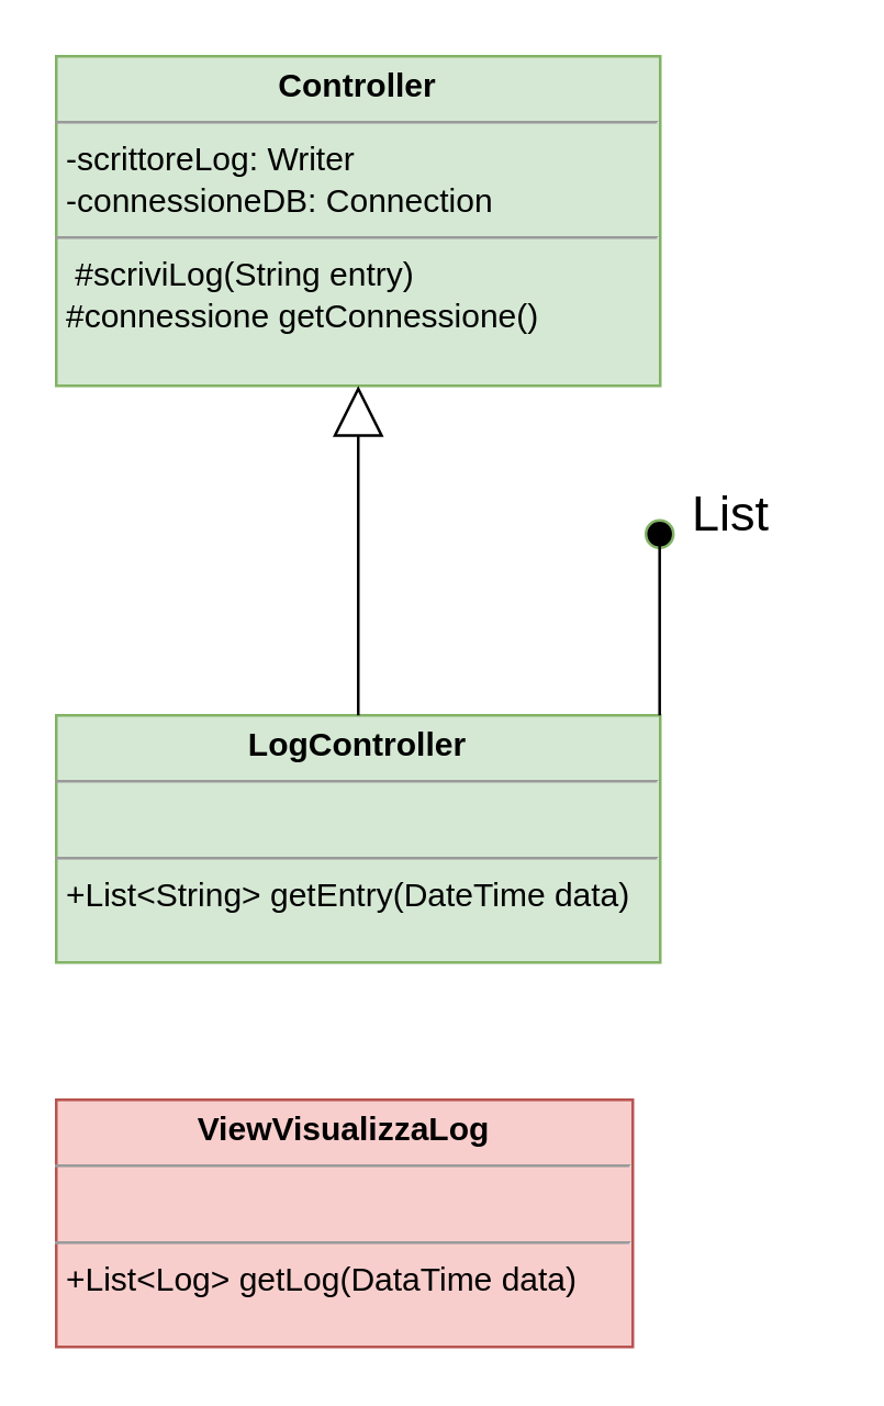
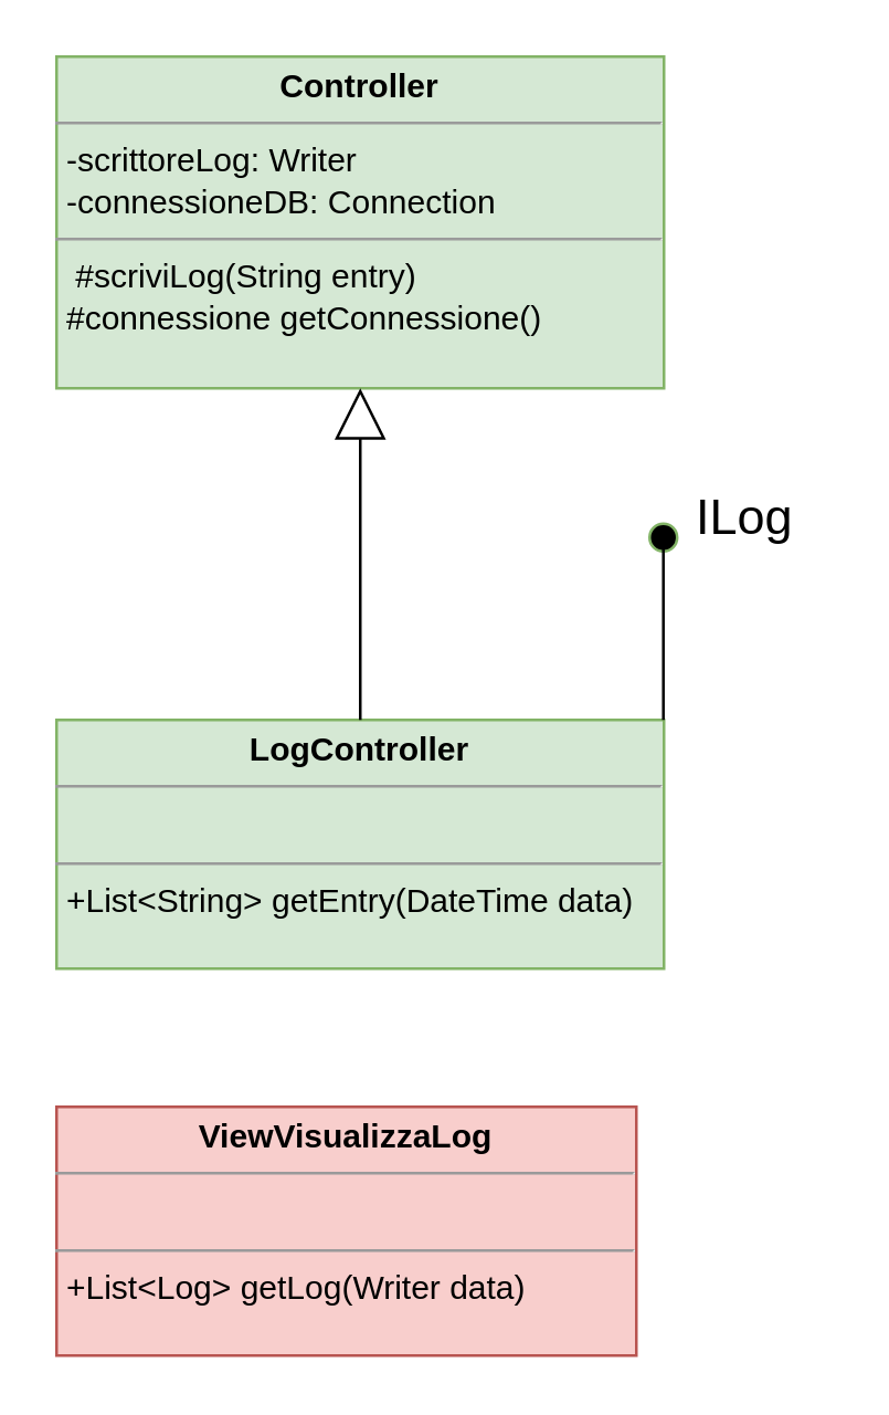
  <mxCell id="0" />
  <mxCell id="1" parent="0" />
  <mxCell id="2" value="&lt;p style=&quot;margin: 0px ; margin-top: 4px ; text-align: center&quot;&gt;&lt;b&gt;Controller&lt;/b&gt;&lt;/p&gt;&lt;hr size=&quot;1&quot;&gt;&lt;p style=&quot;margin: 0px ; margin-left: 4px&quot;&gt;-scrittoreLog: Writer&lt;/p&gt;&lt;p style=&quot;margin: 0px ; margin-left: 4px&quot;&gt;-connessioneDB: Connection&lt;br&gt;&lt;/p&gt;&lt;hr size=&quot;1&quot;&gt;&lt;p style=&quot;margin: 0px ; margin-left: 4px&quot;&gt;&amp;nbsp;#scriviLog(String entry)&lt;/p&gt;&lt;p style=&quot;margin: 0px ; margin-left: 4px&quot;&gt;#connessione getConnessione()&lt;br&gt;&lt;/p&gt;" style="verticalAlign=top;align=left;overflow=fill;fontSize=12;fontFamily=Helvetica;html=1;fillColor=#d5e8d4;strokeColor=#82b366;" parent="1" vertex="1"><mxGeometry x="20" y="20" width="220" height="120" as="geometry" /></mxCell>
  <mxCell id="3" value="&lt;p style=&quot;margin: 0px ; margin-top: 4px ; text-align: center&quot;&gt;&lt;b&gt;LogController&lt;/b&gt;&lt;br&gt;&lt;/p&gt;&lt;hr size=&quot;1&quot;&gt;&lt;p style=&quot;margin: 0px ; margin-left: 4px&quot;&gt;&lt;br&gt;&lt;/p&gt;&lt;hr size=&quot;1&quot;&gt;&lt;p style=&quot;margin: 0px ; margin-left: 4px&quot;&gt;+List&amp;lt;String&amp;gt; getEntry(DateTime data)&lt;br&gt;&lt;/p&gt;" style="verticalAlign=top;align=left;overflow=fill;fontSize=12;fontFamily=Helvetica;html=1;fillColor=#d5e8d4;strokeColor=#82b366;" parent="1" vertex="1"><mxGeometry x="20" y="260" width="220" height="90" as="geometry" /></mxCell>
- <mxCell id="4" value="&lt;p style=&quot;margin: 0px ; margin-top: 4px ; text-align: center&quot;&gt;&lt;b&gt;ViewVisualizzaLog&lt;/b&gt;&lt;br&gt;&lt;/p&gt;&lt;hr size=&quot;1&quot;&gt;&lt;p style=&quot;margin: 0px ; margin-left: 4px&quot;&gt;&lt;br&gt;&lt;/p&gt;&lt;hr size=&quot;1&quot;&gt;&lt;p style=&quot;margin: 0px ; margin-left: 4px&quot;&gt;+List&amp;lt;Log&amp;gt; getLog(DataTime data) &lt;br&gt;&lt;/p&gt;" style="verticalAlign=top;align=left;overflow=fill;fontSize=12;fontFamily=Helvetica;html=1;fillColor=#f8cecc;strokeColor=#b85450;" parent="1" vertex="1"><mxGeometry x="20" y="400" width="210" height="90" as="geometry" /></mxCell>
+ <mxCell id="4" value="&lt;p style=&quot;margin: 0px ; margin-top: 4px ; text-align: center&quot;&gt;&lt;b&gt;ViewVisualizzaLog&lt;/b&gt;&lt;br&gt;&lt;/p&gt;&lt;hr size=&quot;1&quot;&gt;&lt;p style=&quot;margin: 0px ; margin-left: 4px&quot;&gt;&lt;br&gt;&lt;/p&gt;&lt;hr size=&quot;1&quot;&gt;&lt;p style=&quot;margin: 0px ; margin-left: 4px&quot;&gt;+List&amp;lt;Log&amp;gt; getLog(Writer data) &lt;br&gt;&lt;/p&gt;" style="verticalAlign=top;align=left;overflow=fill;fontSize=12;fontFamily=Helvetica;html=1;fillColor=#f8cecc;strokeColor=#b85450;" parent="1" vertex="1"><mxGeometry x="20" y="400" width="210" height="90" as="geometry" /></mxCell>
  <mxCell id="5" value="" style="endArrow=block;endSize=16;endFill=0;html=1;exitX=0.5;exitY=0;exitDx=0;exitDy=0;" parent="1" source="3" edge="1"><mxGeometry x="0.333" y="-50" width="160" relative="1" as="geometry"><mxPoint x="0" y="170" as="sourcePoint" /><mxPoint x="130" y="140" as="targetPoint" /><mxPoint as="offset" /></mxGeometry></mxCell>
- <mxCell id="6" value="&lt;font style=&quot;font-size: 18px&quot;&gt;List&lt;/font&gt;" style="text;html=1;resizable=0;points=[];autosize=1;align=left;verticalAlign=top;spacingTop=-4;" parent="1" vertex="1"><mxGeometry x="250" y="174" width="50" height="20" as="geometry" /></mxCell>
+ <mxCell id="6" value="&lt;font style=&quot;font-size: 18px&quot;&gt;ILog&lt;/font&gt;" style="text;html=1;resizable=0;points=[];autosize=1;align=left;verticalAlign=top;spacingTop=-4;" parent="1" vertex="1"><mxGeometry x="250" y="174" width="50" height="20" as="geometry" /></mxCell>
  <mxCell id="7" value="" style="ellipse;whiteSpace=wrap;html=1;aspect=fixed;strokeColor=#82B366;fillColor=#000000;gradientColor=none;" vertex="1" parent="1"><mxGeometry x="234.778" y="189" width="10" height="10" as="geometry" /></mxCell>
  <mxCell id="8" value="" style="endArrow=none;html=1;exitX=1.006;exitY=0.047;exitDx=0;exitDy=0;exitPerimeter=0;" edge="1" parent="1"><mxGeometry width="50" height="50" relative="1" as="geometry"><mxPoint x="239.778" y="260" as="sourcePoint" /><mxPoint x="239.778" y="196" as="targetPoint" /></mxGeometry></mxCell>
